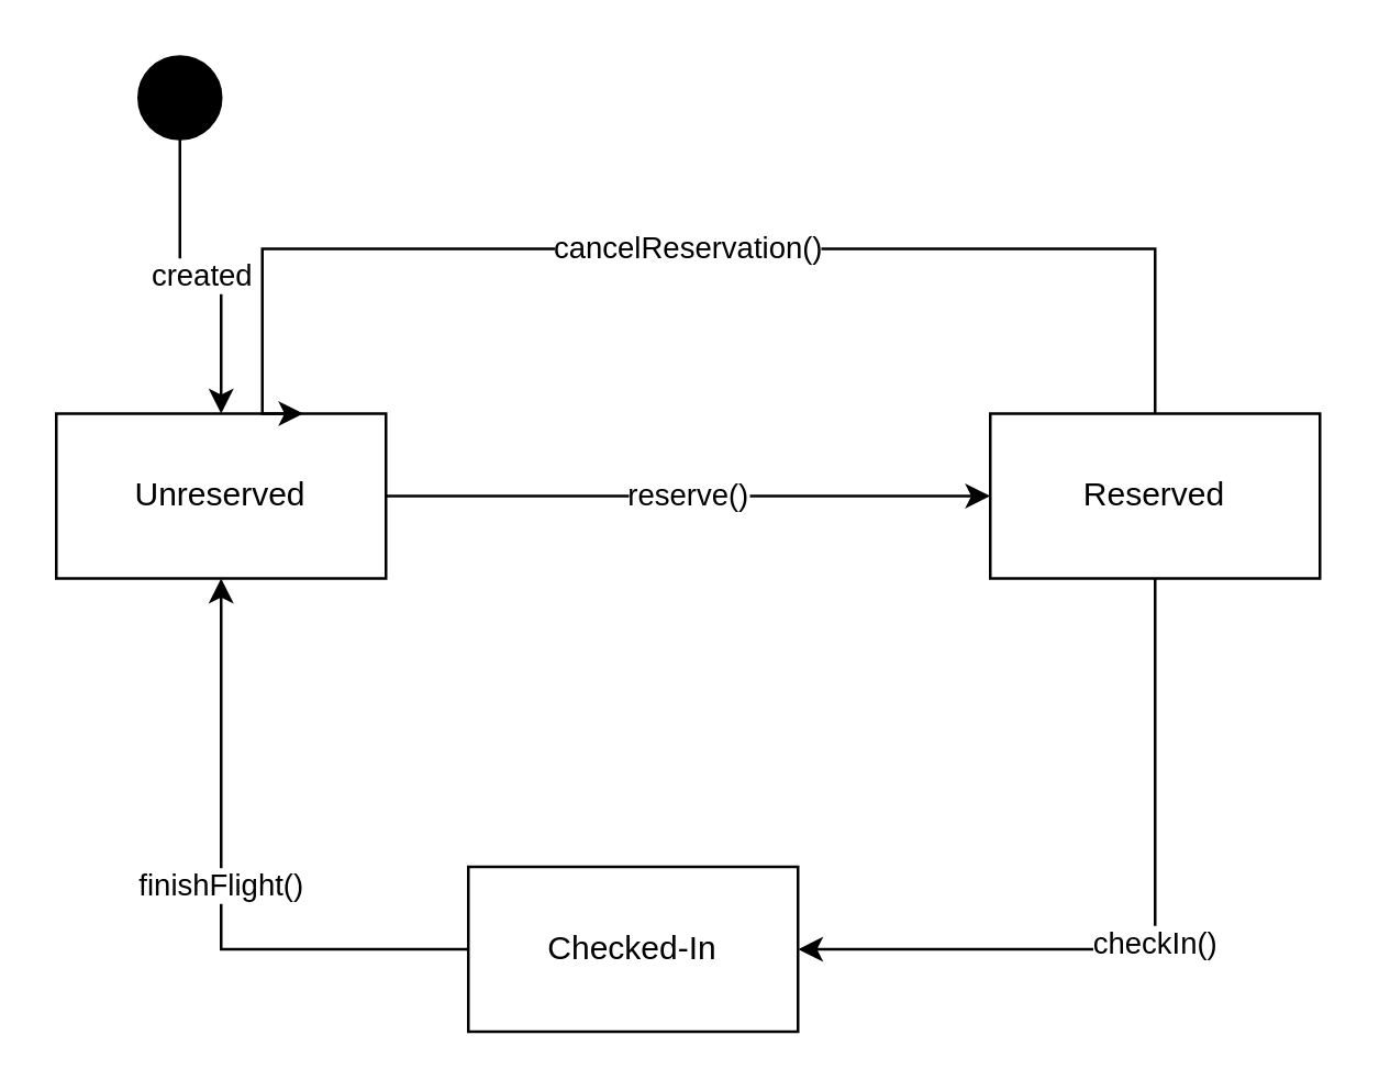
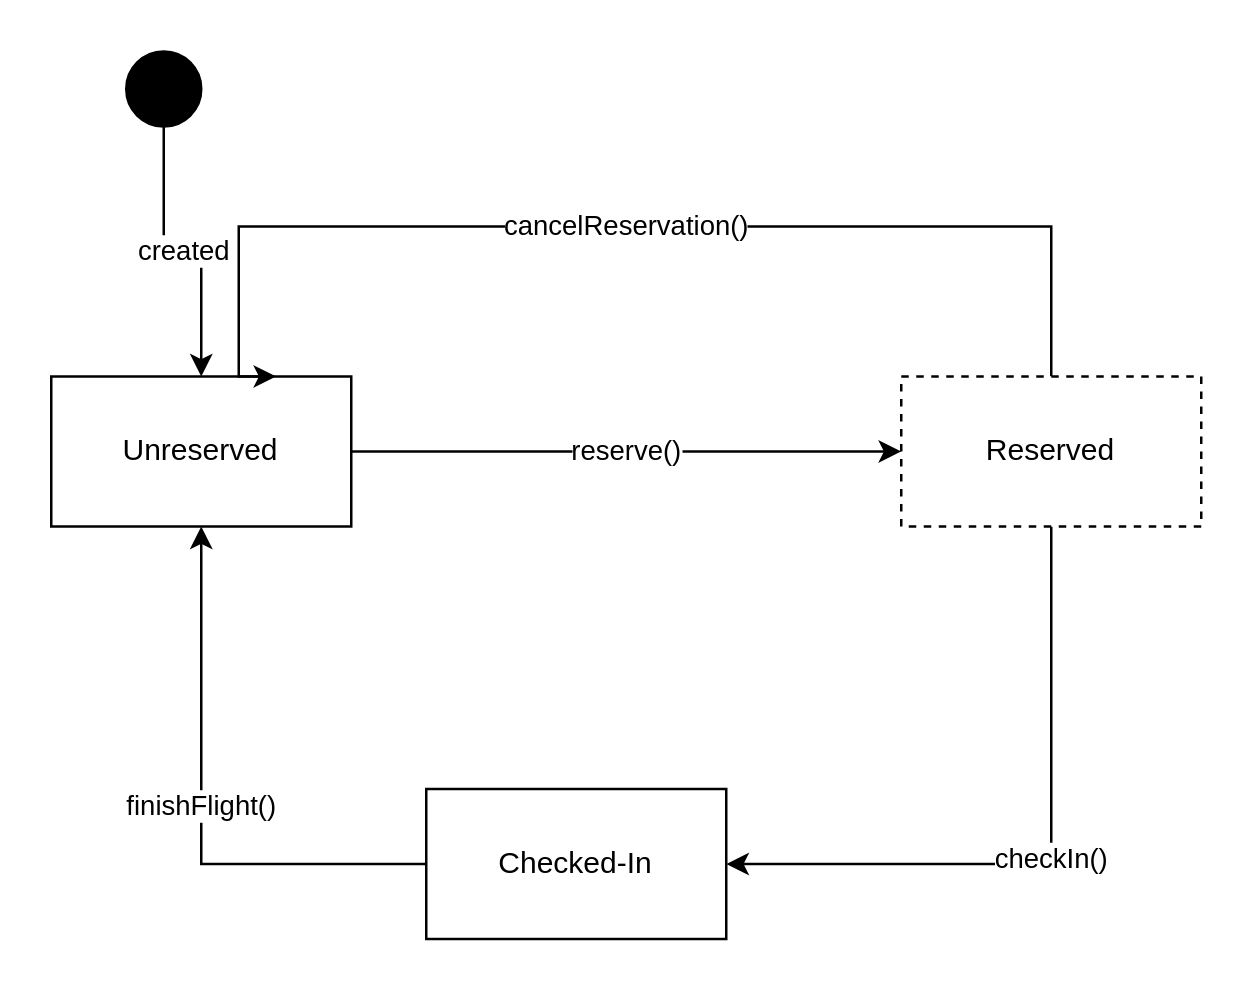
  <mxCell id="0" />
  <mxCell id="1" parent="0" />
  <mxCell id="2" value="created" style="edgeStyle=orthogonalEdgeStyle;rounded=0;orthogonalLoop=1;jettySize=auto;html=1;exitX=0.5;exitY=1;exitDx=0;exitDy=0;entryX=0.5;entryY=0;entryDx=0;entryDy=0;" edge="1" parent="1" source="3" target="5"><mxGeometry relative="1" as="geometry"><mxPoint x="65" y="140" as="targetPoint" /><mxPoint x="60" y="40" as="sourcePoint" /><Array as="points" /></mxGeometry></mxCell>
  <mxCell id="3" value="" style="ellipse;whiteSpace=wrap;html=1;fillColor=#000000;" vertex="1" parent="1"><mxGeometry x="50" y="20" width="30" height="30" as="geometry" /></mxCell>
  <mxCell id="4" value="reserve()" style="edgeStyle=orthogonalEdgeStyle;rounded=0;orthogonalLoop=1;jettySize=auto;html=1;entryX=0;entryY=0.5;entryDx=0;entryDy=0;" edge="1" parent="1" source="5" target="8"><mxGeometry relative="1" as="geometry" /></mxCell>
  <mxCell id="5" value="Unreserved" style="rounded=0;whiteSpace=wrap;html=1;" vertex="1" parent="1"><mxGeometry x="20" y="150" width="120" height="60" as="geometry" /></mxCell>
  <mxCell id="6" value="checkIn()" style="edgeStyle=orthogonalEdgeStyle;rounded=0;orthogonalLoop=1;jettySize=auto;html=1;entryX=1;entryY=0.5;entryDx=0;entryDy=0;" edge="1" parent="1" source="8" target="10"><mxGeometry relative="1" as="geometry"><Array as="points"><mxPoint x="420" y="345" /></Array></mxGeometry></mxCell>
  <mxCell id="7" value="cancelReservation()" style="edgeStyle=orthogonalEdgeStyle;rounded=0;orthogonalLoop=1;jettySize=auto;html=1;entryX=0.75;entryY=0;entryDx=0;entryDy=0;" edge="1" parent="1" source="8" target="5"><mxGeometry relative="1" as="geometry"><Array as="points"><mxPoint x="420" y="90" /><mxPoint x="95" y="90" /></Array></mxGeometry></mxCell>
- <mxCell id="8" value="Reserved" style="rounded=0;whiteSpace=wrap;html=1;" vertex="1" parent="1"><mxGeometry x="360" y="150" width="120" height="60" as="geometry" /></mxCell>
+ <mxCell id="8" value="Reserved" style="rounded=0;whiteSpace=wrap;html=1;dashed=1;" vertex="1" parent="1"><mxGeometry x="360" y="150" width="120" height="60" as="geometry" /></mxCell>
  <mxCell id="9" value="finishFlight()" style="edgeStyle=orthogonalEdgeStyle;rounded=0;orthogonalLoop=1;jettySize=auto;html=1;entryX=0.5;entryY=1;entryDx=0;entryDy=0;" edge="1" parent="1" source="10" target="5"><mxGeometry relative="1" as="geometry" /></mxCell>
  <mxCell id="10" value="Checked-In" style="rounded=0;whiteSpace=wrap;html=1;" vertex="1" parent="1"><mxGeometry x="170" y="315" width="120" height="60" as="geometry" /></mxCell>
